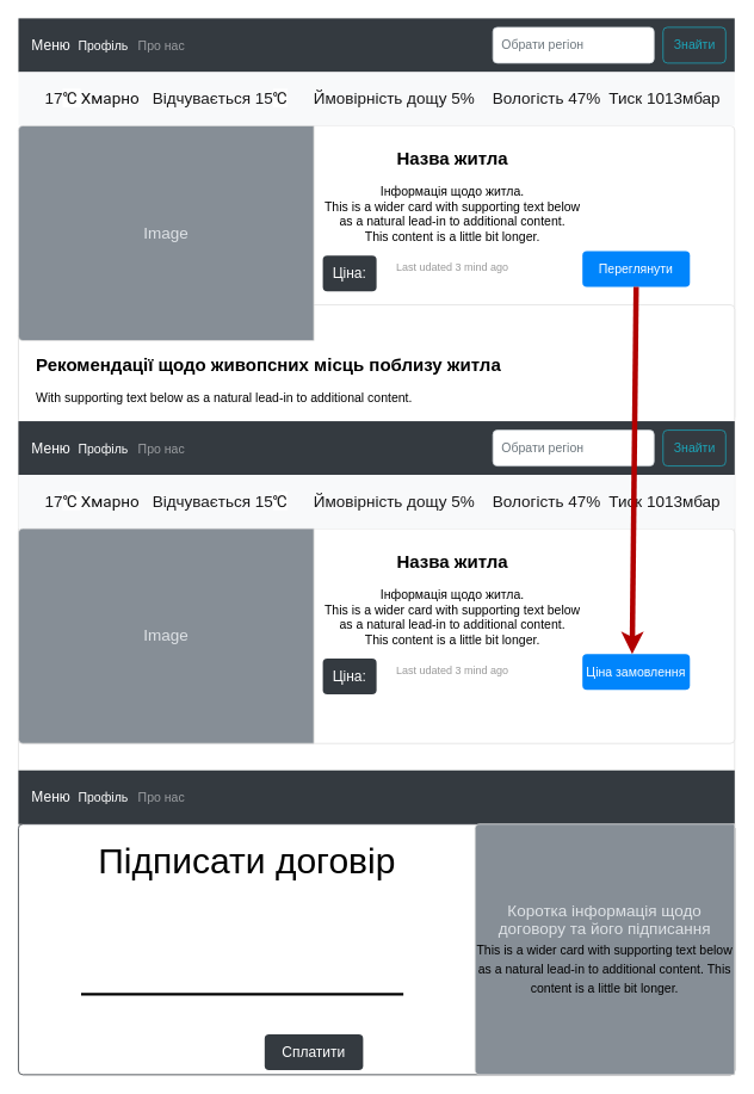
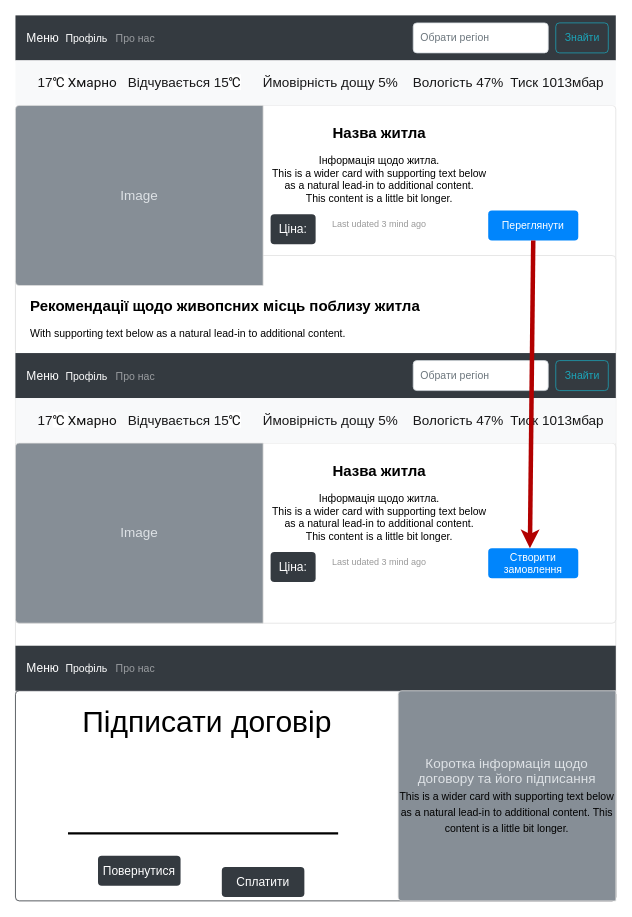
  <mxCell id="0" style=";html=1;" />
  <mxCell id="1" style=";html=1;" parent="0" />
  <mxCell id="2" value="&lt;b&gt;&lt;font style=&quot;font-size: 20px&quot;&gt;Назва житла&lt;/font&gt;&lt;/b&gt;&lt;br&gt;&lt;br&gt;Інформація щодо житла.&lt;br&gt;This is a wider card with supporting text below &lt;br&gt;as a natural lead-in to additional content. &lt;br&gt;This content is a little bit longer.&lt;br&gt;&lt;br&gt;&lt;font style=&quot;font-size: 12px&quot; color=&quot;#999999&quot;&gt;Last udated 3 mind ago&lt;/font&gt;" style="html=1;shadow=0;dashed=0;shape=mxgraph.bootstrap.rrect;rSize=5;strokeColor=#DFDFDF;html=1;whiteSpace=wrap;fillColor=#ffffff;fontColor=#000000;verticalAlign=top;align=center;spacing=20;fontSize=14;spacingLeft=170;" parent="1" vertex="1"><mxGeometry x="20" y="140" width="800" height="330" as="geometry" /></mxCell>
  <mxCell id="3" value="Меню" style="html=1;shadow=0;dashed=0;fillColor=#343A40;strokeColor=none;fontSize=16;fontColor=#ffffff;align=left;spacing=15;" parent="1" vertex="1"><mxGeometry x="20" y="20" width="800" height="60" as="geometry" /></mxCell>
  <mxCell id="4" value="Профіль" style="fillColor=none;strokeColor=none;fontSize=14;fontColor=#ffffff;align=center;" parent="3" vertex="1"><mxGeometry width="70" height="40" relative="1" as="geometry"><mxPoint x="60" y="10" as="offset" /></mxGeometry></mxCell>
  <mxCell id="5" value="Про нас" style="fillColor=none;strokeColor=none;fontSize=14;fontColor=#9A9DA0;align=center;" parent="3" vertex="1"><mxGeometry width="80" height="40" relative="1" as="geometry"><mxPoint x="120" y="10" as="offset" /></mxGeometry></mxCell>
  <mxCell id="6" value="Знайти" style="html=1;shadow=0;dashed=0;shape=mxgraph.bootstrap.rrect;rSize=5;fontSize=14;fontColor=#1CA5B8;strokeColor=#1CA5B8;fillColor=none;" parent="3" vertex="1"><mxGeometry x="1" width="70" height="40" relative="1" as="geometry"><mxPoint x="-80" y="10" as="offset" /></mxGeometry></mxCell>
  <mxCell id="7" value="Обрати регіон" style="html=1;shadow=0;dashed=0;shape=mxgraph.bootstrap.rrect;rSize=5;fontSize=14;fontColor=#6C767D;strokeColor=#CED4DA;fillColor=#ffffff;align=left;spacing=10;" parent="3" vertex="1"><mxGeometry x="1" width="180" height="40" relative="1" as="geometry"><mxPoint x="-270" y="10" as="offset" /></mxGeometry></mxCell>
  <mxCell id="8" value="" style="html=1;shadow=0;dashed=0;fillColor=#F8F9FA;strokeColor=none;fontSize=16;fontColor=#7C7C7D;align=right;spacing=15;" parent="1" vertex="1"><mxGeometry x="20" y="80" width="800" height="60" as="geometry" /></mxCell>
  <mxCell id="9" value="&lt;font style=&quot;font-size: 18px;&quot;&gt;17&lt;span style=&quot;background-color: rgb(255, 255, 255); color: rgb(17, 17, 17); font-family: Roboto, &amp;quot;Noto Sans&amp;quot;, sans-serif;&quot;&gt;℃&amp;nbsp;&lt;/span&gt;&lt;font style=&quot;font-size: 18px;&quot; face=&quot;Roboto, Noto Sans, sans-serif&quot; color=&quot;#111111&quot;&gt;Хмарно&lt;/font&gt;&lt;/font&gt;" style="strokeColor=none;html=1;whiteSpace=wrap;fillColor=none;fontColor=#181819;align=left;fontSize=16;spacing=10;" parent="8" vertex="1"><mxGeometry width="130" height="40" relative="1" as="geometry"><mxPoint x="20" y="10" as="offset" /></mxGeometry></mxCell>
  <mxCell id="10" value="&lt;font style=&quot;font-size: 18px;&quot;&gt;Тиск 1013мбар&lt;/font&gt;" style="strokeColor=none;html=1;whiteSpace=wrap;fillColor=none;fontColor=#181819;align=left;fontSize=14;spacing=10;" parent="8" vertex="1"><mxGeometry width="150" height="40" relative="1" as="geometry"><mxPoint x="650" y="10" as="offset" /></mxGeometry></mxCell>
  <mxCell id="11" value="&lt;font style=&quot;font-size: 18px;&quot;&gt;&lt;span style=&quot;color: rgb(24, 24, 25);&quot;&gt;Відчувається 15&lt;/span&gt;&lt;span style=&quot;color: rgb(17, 17, 17); font-family: Roboto, &amp;quot;Noto Sans&amp;quot;, sans-serif; background-color: rgb(255, 255, 255);&quot;&gt;℃&lt;/span&gt;&lt;/font&gt;" style="strokeColor=none;html=1;whiteSpace=wrap;fillColor=none;fontColor=#7C7C7D;align=left;fontSize=14;spacing=10;" parent="8" vertex="1"><mxGeometry width="180" height="40" relative="1" as="geometry"><mxPoint x="140" y="10" as="offset" /></mxGeometry></mxCell>
  <mxCell id="12" value="&lt;span style=&quot;color: rgb(24, 24, 25);&quot;&gt;&lt;font style=&quot;font-size: 18px;&quot;&gt;Ймовірність дощу 5%&lt;/font&gt;&lt;/span&gt;" style="strokeColor=none;html=1;whiteSpace=wrap;fillColor=none;fontColor=#7C7C7D;align=left;fontSize=14;spacing=10;" parent="8" vertex="1"><mxGeometry width="200" height="40" relative="1" as="geometry"><mxPoint x="320" y="10" as="offset" /></mxGeometry></mxCell>
  <mxCell id="13" value="&lt;span style=&quot;color: rgb(24, 24, 25);&quot;&gt;&lt;font style=&quot;font-size: 18px;&quot;&gt;Вологість 47%&lt;/font&gt;&lt;/span&gt;" style="strokeColor=none;html=1;whiteSpace=wrap;fillColor=none;fontColor=#7C7C7D;align=left;fontSize=14;spacing=10;" parent="8" vertex="1"><mxGeometry x="520" y="10" width="140" height="40" as="geometry" /></mxCell>
  <mxCell id="14" value="Переглянути" style="html=1;shadow=0;dashed=0;shape=mxgraph.bootstrap.rrect;rSize=5;perimeter=none;whiteSpace=wrap;fillColor=#0085FC;strokeColor=none;fontColor=#ffffff;resizeWidth=1;fontSize=14;" parent="1" vertex="1"><mxGeometry x="650" y="280" width="120" height="40" as="geometry" /></mxCell>
  <mxCell id="15" value="" style="html=1;shadow=0;dashed=0;shape=mxgraph.bootstrap.rrect;rSize=5;strokeColor=#DFDFDF;html=1;whiteSpace=wrap;fillColor=#FFFFFF;fontColor=#000000;" parent="1" vertex="1"><mxGeometry x="20" y="340" width="800" height="860" as="geometry" /></mxCell>
  <mxCell id="16" value="&lt;b&gt;&lt;font style=&quot;font-size: 20px&quot;&gt;Рекомендації щодо живопсних місць поблизу житла&lt;/font&gt;&lt;/b&gt;&lt;br style=&quot;font-size: 14px&quot;&gt;&lt;br style=&quot;font-size: 14px&quot;&gt;With supporting text below as a natural lead-in to additional content." style="perimeter=none;html=1;whiteSpace=wrap;fillColor=none;strokeColor=none;resizeWidth=1;verticalAlign=top;align=left;spacing=20;spacingTop=-10;fontSize=14;" parent="15" vertex="1"><mxGeometry width="761.905" height="120" relative="1" as="geometry"><mxPoint y="40" as="offset" /></mxGeometry></mxCell>
  <mxCell id="17" value="Переглянути" style="html=1;shadow=0;dashed=0;shape=mxgraph.bootstrap.rrect;rSize=5;perimeter=none;whiteSpace=wrap;fillColor=#0085FC;strokeColor=none;fontColor=#ffffff;resizeWidth=1;fontSize=14;" parent="15" vertex="1"><mxGeometry y="1" width="114.286" height="40" relative="1" as="geometry"><mxPoint x="630" y="-60" as="offset" /></mxGeometry></mxCell>
  <mxCell id="18" value="&lt;b&gt;&lt;font style=&quot;font-size: 20px&quot;&gt;Назва житла&lt;/font&gt;&lt;/b&gt;&lt;br&gt;&lt;br&gt;Інформація щодо житла.&lt;br&gt;This is a wider card with supporting text below &lt;br&gt;as a natural lead-in to additional content. &lt;br&gt;This content is a little bit longer.&lt;br&gt;&lt;br&gt;&lt;font style=&quot;font-size: 12px&quot; color=&quot;#999999&quot;&gt;Last udated 3 mind ago&lt;/font&gt;" style="html=1;shadow=0;dashed=0;shape=mxgraph.bootstrap.rrect;rSize=5;strokeColor=#DFDFDF;html=1;whiteSpace=wrap;fillColor=#ffffff;fontColor=#000000;verticalAlign=top;align=center;spacing=20;fontSize=14;spacingLeft=170;" parent="15" vertex="1"><mxGeometry y="250" width="800" height="240" as="geometry" /></mxCell>
  <mxCell id="19" value="Меню" style="html=1;shadow=0;dashed=0;fillColor=#343A40;strokeColor=none;fontSize=16;fontColor=#ffffff;align=left;spacing=15;" parent="15" vertex="1"><mxGeometry y="130" width="800" height="60" as="geometry" /></mxCell>
  <mxCell id="20" value="Профіль" style="fillColor=none;strokeColor=none;fontSize=14;fontColor=#ffffff;align=center;" parent="19" vertex="1"><mxGeometry width="70" height="40" relative="1" as="geometry"><mxPoint x="60" y="10" as="offset" /></mxGeometry></mxCell>
  <mxCell id="21" value="Про нас" style="fillColor=none;strokeColor=none;fontSize=14;fontColor=#9A9DA0;align=center;" parent="19" vertex="1"><mxGeometry width="80" height="40" relative="1" as="geometry"><mxPoint x="120" y="10" as="offset" /></mxGeometry></mxCell>
  <mxCell id="22" value="Знайти" style="html=1;shadow=0;dashed=0;shape=mxgraph.bootstrap.rrect;rSize=5;fontSize=14;fontColor=#1CA5B8;strokeColor=#1CA5B8;fillColor=none;" parent="19" vertex="1"><mxGeometry x="1" width="70" height="40" relative="1" as="geometry"><mxPoint x="-80" y="10" as="offset" /></mxGeometry></mxCell>
  <mxCell id="23" value="Обрати регіон" style="html=1;shadow=0;dashed=0;shape=mxgraph.bootstrap.rrect;rSize=5;fontSize=14;fontColor=#6C767D;strokeColor=#CED4DA;fillColor=#ffffff;align=left;spacing=10;" parent="19" vertex="1"><mxGeometry x="1" width="180" height="40" relative="1" as="geometry"><mxPoint x="-270" y="10" as="offset" /></mxGeometry></mxCell>
  <mxCell id="24" value="" style="html=1;shadow=0;dashed=0;fillColor=#F8F9FA;strokeColor=none;fontSize=16;fontColor=#7C7C7D;align=right;spacing=15;" parent="15" vertex="1"><mxGeometry y="190" width="800" height="60" as="geometry" /></mxCell>
  <mxCell id="25" value="&lt;font style=&quot;font-size: 18px;&quot;&gt;17&lt;span style=&quot;background-color: rgb(255, 255, 255); color: rgb(17, 17, 17); font-family: Roboto, &amp;quot;Noto Sans&amp;quot;, sans-serif;&quot;&gt;℃&amp;nbsp;&lt;/span&gt;&lt;font style=&quot;font-size: 18px;&quot; face=&quot;Roboto, Noto Sans, sans-serif&quot; color=&quot;#111111&quot;&gt;Хмарно&lt;/font&gt;&lt;/font&gt;" style="strokeColor=none;html=1;whiteSpace=wrap;fillColor=none;fontColor=#181819;align=left;fontSize=16;spacing=10;" parent="24" vertex="1"><mxGeometry width="130" height="40" relative="1" as="geometry"><mxPoint x="20" y="10" as="offset" /></mxGeometry></mxCell>
  <mxCell id="26" value="&lt;font style=&quot;font-size: 18px;&quot;&gt;Тиск 1013мбар&lt;/font&gt;" style="strokeColor=none;html=1;whiteSpace=wrap;fillColor=none;fontColor=#181819;align=left;fontSize=14;spacing=10;" parent="24" vertex="1"><mxGeometry width="150" height="40" relative="1" as="geometry"><mxPoint x="650" y="10" as="offset" /></mxGeometry></mxCell>
  <mxCell id="27" value="&lt;font style=&quot;font-size: 18px;&quot;&gt;&lt;span style=&quot;color: rgb(24, 24, 25);&quot;&gt;Відчувається 15&lt;/span&gt;&lt;span style=&quot;color: rgb(17, 17, 17); font-family: Roboto, &amp;quot;Noto Sans&amp;quot;, sans-serif; background-color: rgb(255, 255, 255);&quot;&gt;℃&lt;/span&gt;&lt;/font&gt;" style="strokeColor=none;html=1;whiteSpace=wrap;fillColor=none;fontColor=#7C7C7D;align=left;fontSize=14;spacing=10;" parent="24" vertex="1"><mxGeometry width="180" height="40" relative="1" as="geometry"><mxPoint x="140" y="10" as="offset" /></mxGeometry></mxCell>
  <mxCell id="28" value="&lt;span style=&quot;color: rgb(24, 24, 25);&quot;&gt;&lt;font style=&quot;font-size: 18px;&quot;&gt;Ймовірність дощу 5%&lt;/font&gt;&lt;/span&gt;" style="strokeColor=none;html=1;whiteSpace=wrap;fillColor=none;fontColor=#7C7C7D;align=left;fontSize=14;spacing=10;" parent="24" vertex="1"><mxGeometry width="200" height="40" relative="1" as="geometry"><mxPoint x="320" y="10" as="offset" /></mxGeometry></mxCell>
  <mxCell id="29" value="&lt;span style=&quot;color: rgb(24, 24, 25);&quot;&gt;&lt;font style=&quot;font-size: 18px;&quot;&gt;Вологість 47%&lt;/font&gt;&lt;/span&gt;" style="strokeColor=none;html=1;whiteSpace=wrap;fillColor=none;fontColor=#7C7C7D;align=left;fontSize=14;spacing=10;" parent="24" vertex="1"><mxGeometry x="520" y="10" width="140" height="40" as="geometry" /></mxCell>
- <mxCell id="30" value="Ціна замовлення" style="html=1;shadow=0;dashed=0;shape=mxgraph.bootstrap.rrect;rSize=5;perimeter=none;whiteSpace=wrap;fillColor=#0085FC;strokeColor=none;fontColor=#ffffff;resizeWidth=1;fontSize=14;" parent="15" vertex="1"><mxGeometry x="630" y="390" width="120" height="40" as="geometry" /></mxCell>
+ <mxCell id="30" value="Створити замовлення" style="html=1;shadow=0;dashed=0;shape=mxgraph.bootstrap.rrect;rSize=5;perimeter=none;whiteSpace=wrap;fillColor=#0085FC;strokeColor=none;fontColor=#ffffff;resizeWidth=1;fontSize=14;" parent="15" vertex="1"><mxGeometry x="630" y="390" width="120" height="40" as="geometry" /></mxCell>
  <mxCell id="31" value="Image" style="html=1;shadow=0;dashed=0;shape=mxgraph.bootstrap.leftButton;rSize=5;perimeter=none;whiteSpace=wrap;fillColor=#868E96;strokeColor=#DFDFDF;fontColor=#DEE2E6;resizeWidth=1;fontSize=18;" parent="15" vertex="1"><mxGeometry y="250" width="330" height="240" as="geometry" /></mxCell>
  <mxCell id="32" value="Ціна:" style="html=1;shadow=0;dashed=0;shape=mxgraph.bootstrap.rrect;rSize=5;strokeColor=none;strokeWidth=1;fillColor=#343A40;fontColor=#ffffff;whiteSpace=wrap;align=center;verticalAlign=middle;spacingLeft=0;fontStyle=0;fontSize=16;spacing=5;" parent="15" vertex="1"><mxGeometry x="340" y="395" width="60" height="40" as="geometry" /></mxCell>
  <mxCell id="33" value="Меню" style="html=1;shadow=0;dashed=0;fillColor=#343A40;strokeColor=none;fontSize=16;fontColor=#ffffff;align=left;spacing=15;" parent="15" vertex="1"><mxGeometry y="520" width="800" height="60" as="geometry" /></mxCell>
  <mxCell id="34" value="Профіль" style="fillColor=none;strokeColor=none;fontSize=14;fontColor=#ffffff;align=center;" parent="33" vertex="1"><mxGeometry width="70" height="40" relative="1" as="geometry"><mxPoint x="60" y="10" as="offset" /></mxGeometry></mxCell>
  <mxCell id="35" value="Про нас" style="fillColor=none;strokeColor=none;fontSize=14;fontColor=#9A9DA0;align=center;" parent="33" vertex="1"><mxGeometry width="80" height="40" relative="1" as="geometry"><mxPoint x="120" y="10" as="offset" /></mxGeometry></mxCell>
  <mxCell id="36" value="" style="html=1;shadow=0;dashed=0;shape=mxgraph.bootstrap.rrect;rSize=5;strokeColor=#343A40;strokeWidth=1;fillColor=none;fontColor=#343A40;whiteSpace=wrap;align=center;verticalAlign=middle;spacingLeft=0;fontStyle=0;fontSize=16;spacing=5;" parent="15" vertex="1"><mxGeometry y="580" width="800" height="280" as="geometry" /></mxCell>
  <mxCell id="37" value="&lt;font style=&quot;font-size: 40px;&quot;&gt;Підписати договір&lt;/font&gt;" style="text;html=1;align=center;verticalAlign=middle;resizable=0;points=[];autosize=1;strokeColor=none;fillColor=none;" parent="15" vertex="1"><mxGeometry x="75" y="590" width="360" height="60" as="geometry" /></mxCell>
  <mxCell id="38" value="Коротка інформація щодо договору та його підписання&lt;br&gt;&lt;span style=&quot;color: rgb(0, 0, 0); font-size: 14px; text-align: left;&quot;&gt;This is a wider card with supporting text below as a natural lead-in to additional content. This content is a little bit longer.&lt;/span&gt;" style="html=1;shadow=0;dashed=0;shape=mxgraph.bootstrap.leftButton;rSize=5;perimeter=none;whiteSpace=wrap;fillColor=#868E96;strokeColor=#DFDFDF;fontColor=#DEE2E6;resizeWidth=1;fontSize=18;" parent="15" vertex="1"><mxGeometry x="510" y="580" width="290" height="280" as="geometry" /></mxCell>
+ <mxCell id="39" value="Повернутися" style="html=1;shadow=0;dashed=0;shape=mxgraph.bootstrap.rrect;rSize=5;strokeColor=none;strokeWidth=1;fillColor=#343A40;fontColor=#ffffff;whiteSpace=wrap;align=center;verticalAlign=middle;spacingLeft=0;fontStyle=0;fontSize=16;spacing=5;" parent="15" vertex="1"><mxGeometry x="110" y="800" width="110" height="40" as="geometry" /></mxCell>
  <mxCell id="40" value="Сплатити" style="html=1;shadow=0;dashed=0;shape=mxgraph.bootstrap.rrect;rSize=5;strokeColor=none;strokeWidth=1;fillColor=#343A40;fontColor=#ffffff;whiteSpace=wrap;align=center;verticalAlign=middle;spacingLeft=0;fontStyle=0;fontSize=16;spacing=5;" parent="15" vertex="1"><mxGeometry x="275" y="815" width="110" height="40" as="geometry" /></mxCell>
  <mxCell id="41" value="" style="endArrow=none;html=1;rounded=0;strokeWidth=3;fontSize=40;" parent="15" edge="1"><mxGeometry width="50" height="50" relative="1" as="geometry"><mxPoint x="70" y="770" as="sourcePoint" /><mxPoint x="430" y="770" as="targetPoint" /><Array as="points"><mxPoint x="260" y="770" /></Array></mxGeometry></mxCell>
  <mxCell id="42" value="Image" style="html=1;shadow=0;dashed=0;shape=mxgraph.bootstrap.leftButton;rSize=5;perimeter=none;whiteSpace=wrap;fillColor=#868E96;strokeColor=#DFDFDF;fontColor=#DEE2E6;resizeWidth=1;fontSize=18;" parent="1" vertex="1"><mxGeometry x="20" y="140" width="330" height="240" as="geometry" /></mxCell>
  <mxCell id="43" value="Ціна:" style="html=1;shadow=0;dashed=0;shape=mxgraph.bootstrap.rrect;rSize=5;strokeColor=none;strokeWidth=1;fillColor=#343A40;fontColor=#ffffff;whiteSpace=wrap;align=center;verticalAlign=middle;spacingLeft=0;fontStyle=0;fontSize=16;spacing=5;" parent="1" vertex="1"><mxGeometry x="360" y="285" width="60" height="40" as="geometry" /></mxCell>
  <mxCell id="44" value="" style="endArrow=classic;html=1;rounded=0;fontSize=40;entryX=0.463;entryY=0.005;entryDx=0;entryDy=0;entryPerimeter=0;fillColor=#e51400;strokeColor=#B20000;strokeWidth=6;" parent="1" target="30" edge="1"><mxGeometry width="50" height="50" relative="1" as="geometry"><mxPoint x="710" y="320" as="sourcePoint" /><mxPoint x="400" y="800" as="targetPoint" /></mxGeometry></mxCell>
